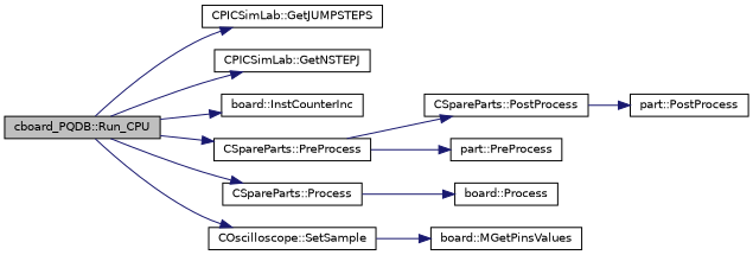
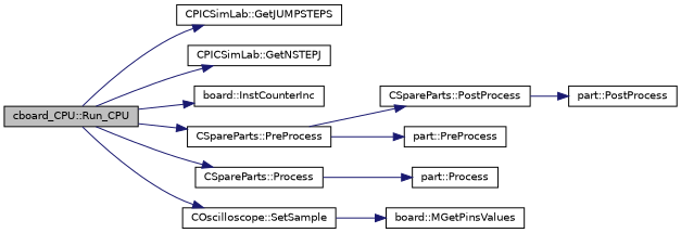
  digraph {
    rankdir=LR
    node [color=black fillcolor=white fontname=Helvetica fontsize=10 shape=record style=filled]
    edge [color=midnightblue fontname=Helvetica fontsize=10 labelfontname=Helvetica labelfontsize=10 style=solid]
-   n1 [fillcolor=grey75 fontcolor=black height=0.2 label="cboard_PQDB::Run_CPU" width=0.4]
+   n1 [fillcolor=grey75 fontcolor=black height=0.2 label="cboard_CPU::Run_CPU" width=0.4]
    n2 [height=0.2 label="CPICSimLab::GetJUMPSTEPS" width=0.4]
    n3 [height=0.2 label="CPICSimLab::GetNSTEPJ" width=0.4]
    n4 [height=0.2 label="board::InstCounterInc" width=0.4]
    n5 [height=0.2 label="CSpareParts::PreProcess" width=0.4]
    n6 [height=0.2 label="CSpareParts::Process" width=0.4]
    n7 [height=0.2 label="COscilloscope::SetSample" width=0.4]
    n8 [height=0.2 label="CSpareParts::PostProcess" width=0.4]
    n9 [height=0.2 label="part::PostProcess" width=0.4]
    n10 [height=0.2 label="part::PreProcess" width=0.4]
-   n11 [height=0.2 label="board::Process" width=0.4]
+   n11 [height=0.2 label="part::Process" width=0.4]
    n12 [height=0.2 label="board::MGetPinsValues" width=0.4]
    n1 -> n2
    n1 -> n3
    n1 -> n4
    n1 -> n5
    n1 -> n6
    n1 -> n7
    n5 -> n8
    n5 -> n10
    n6 -> n11
    n7 -> n12
    n8 -> n9
  }
